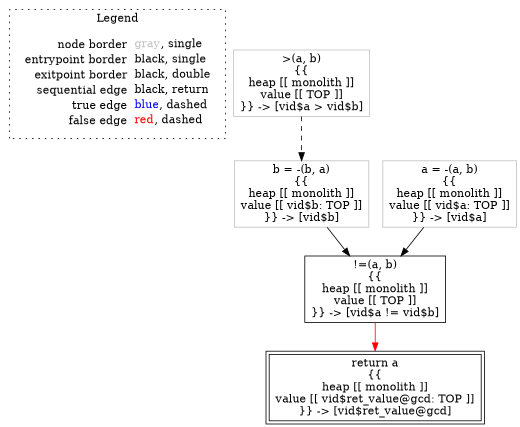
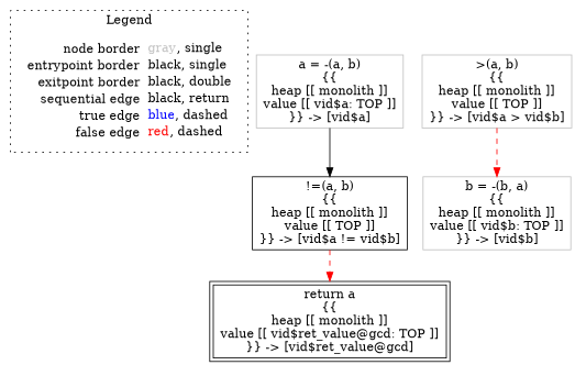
  digraph {
    node [shape=rect color=gray]
    edge [color=red]
    n1 [label=<<table border="0" cellpadding="2" cellspacing="0" cellborder="0"><tr><td align="right">node border&nbsp;</td><td align="left"><font color="gray">gray</font>, single</td></tr><tr><td align="right">entrypoint border&nbsp;</td><td align="left"><font color="black">black</font>, single</td></tr><tr><td align="right">exitpoint border&nbsp;</td><td align="left"><font color="black">black</font>, double</td></tr><tr><td align="right">sequential edge&nbsp;</td><td align="left"><font color="black">black</font>, return</td></tr><tr><td align="right">true edge&nbsp;</td><td align="left"><font color="blue">blue</font>, dashed</td></tr><tr><td align="right">false edge&nbsp;</td><td align="left"><font color="red">red</font>, dashed</td></tr></table>> shape=plaintext color=""]
    n2 [color=black label=<!=(a, b)<BR/>{{<BR/>heap [[ monolith ]]<BR/>value [[ TOP ]]<BR/>}} -&gt; [vid$a != vid$b]>]
    n3 [color=black label=<return a<BR/>{{<BR/>heap [[ monolith ]]<BR/>value [[ vid$ret_value@gcd: TOP ]]<BR/>}} -&gt; [vid$ret_value@gcd]> peripheries=2]
    n4 [label=<&gt;(a, b)<BR/>{{<BR/>heap [[ monolith ]]<BR/>value [[ TOP ]]<BR/>}} -&gt; [vid$a &gt; vid$b]>]
    n5 [label=<b = -(b, a)<BR/>{{<BR/>heap [[ monolith ]]<BR/>value [[ vid$b: TOP ]]<BR/>}} -&gt; [vid$b]>]
    n6 [label=<a = -(a, b)<BR/>{{<BR/>heap [[ monolith ]]<BR/>value [[ vid$a: TOP ]]<BR/>}} -&gt; [vid$a]>]
    subgraph cluster_1 {
      label=Legend
      style=dotted
      n1
    }
-   n2 -> n3 [style=solid]
-   n4 -> n5 [color=black style=dashed]
-   n5 -> n2 [color=black]
+   n2 -> n3 [style=dashed]
+   n4 -> n5 [style=dashed]
    n6 -> n2 [color=black]
  }
